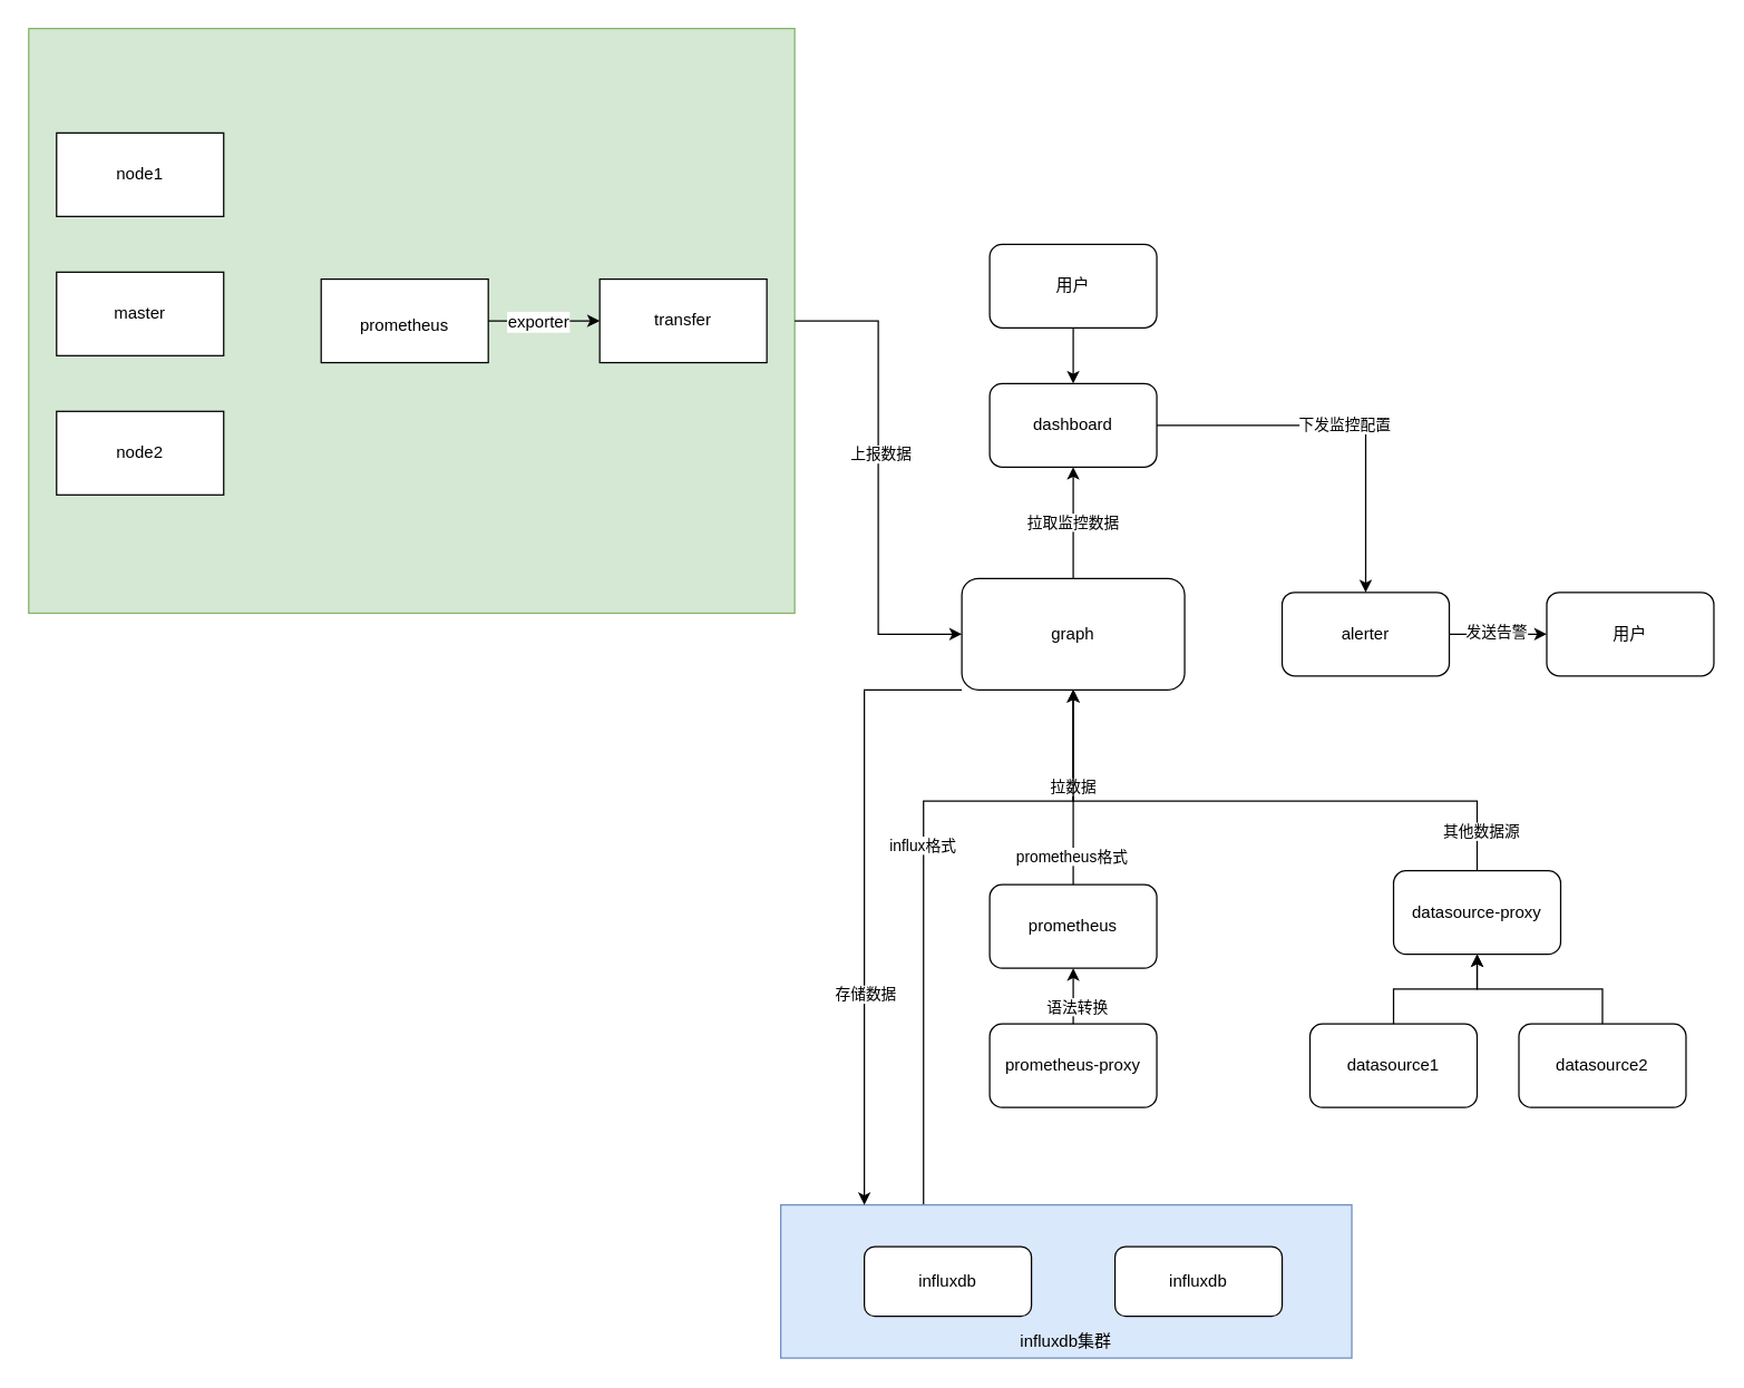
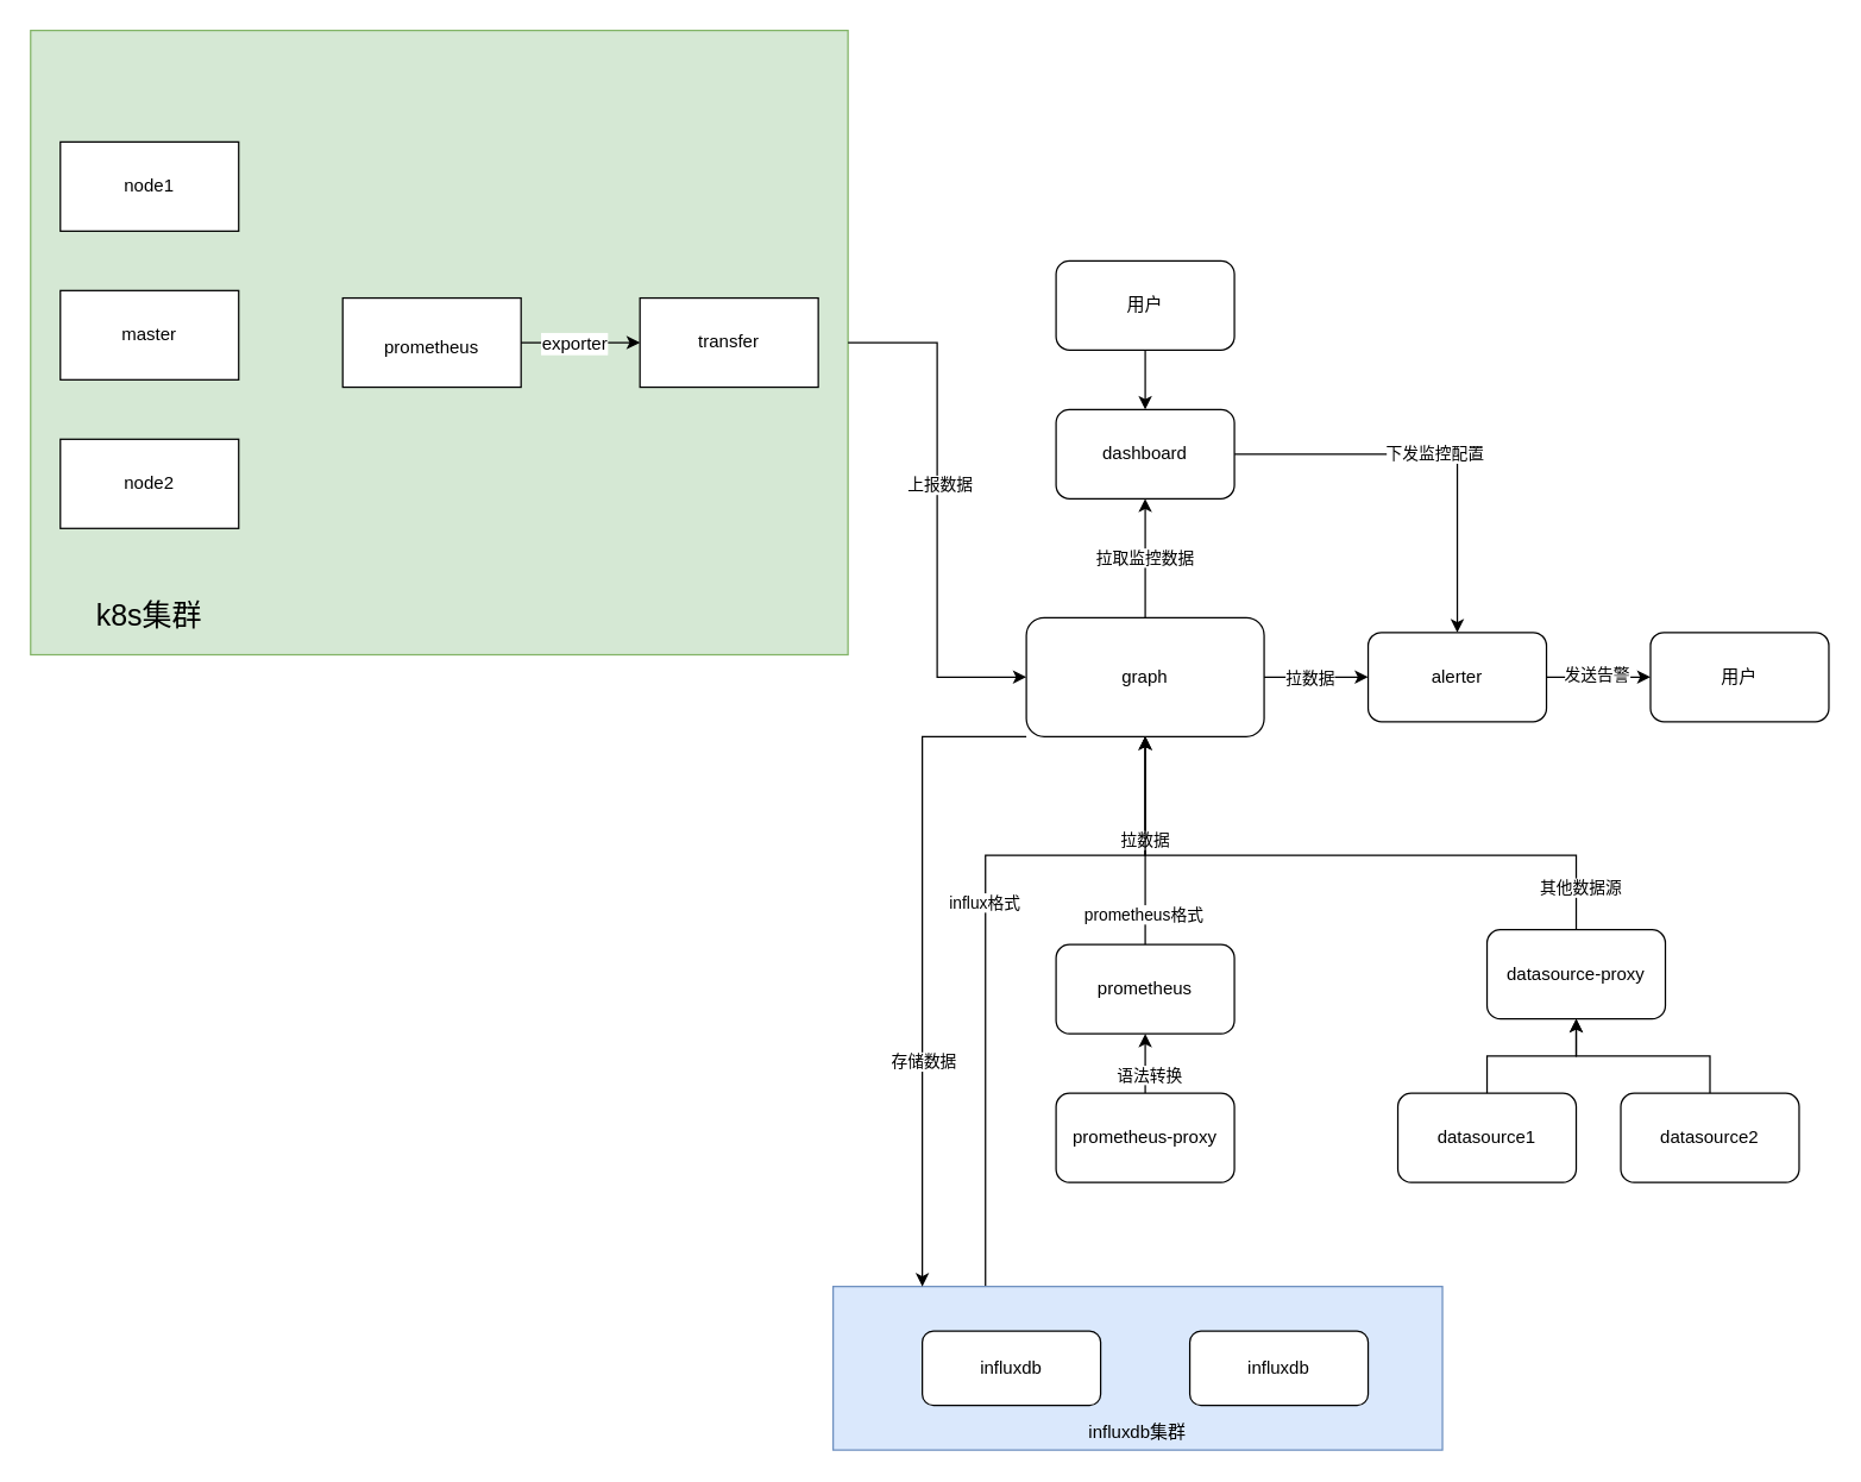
  <mxCell id="0" />
  <mxCell id="1" parent="0" />
  <mxCell id="2" value="" style="group" vertex="1" connectable="0" parent="1"><mxGeometry x="40" width="530" height="360" as="geometry" y="95" /></mxCell>
  <mxCell id="3" value="" style="rounded=0;whiteSpace=wrap;html=1;direction=south;fillColor=#d5e8d4;strokeColor=#82b366;" vertex="1" parent="2"><mxGeometry x="-20" y="-75" width="550" height="420" as="geometry" /></mxCell>
  <mxCell id="4" value="node1" style="rounded=0;whiteSpace=wrap;html=1;" vertex="1" parent="2"><mxGeometry width="120" height="60" as="geometry" /></mxCell>
  <mxCell id="5" value="master" style="rounded=0;whiteSpace=wrap;html=1;" vertex="1" parent="2"><mxGeometry y="100" width="120" height="60" as="geometry" /></mxCell>
  <mxCell id="6" value="node2" style="rounded=0;whiteSpace=wrap;html=1;" vertex="1" parent="2"><mxGeometry y="200" width="120" height="60" as="geometry" /></mxCell>
+ <mxCell id="7" value="&lt;font style=&quot;font-size: 20px;&quot;&gt;k8s集群&lt;/font&gt;" style="text;html=1;strokeColor=none;fillColor=none;align=center;verticalAlign=middle;whiteSpace=wrap;rounded=0;" vertex="1" parent="2"><mxGeometry x="10" y="296" width="100" height="44" as="geometry" /></mxCell>
  <mxCell id="8" value="&lt;font style=&quot;font-size: 12px;&quot;&gt;prometheus&lt;/font&gt;" style="rounded=0;whiteSpace=wrap;html=1;fontSize=20;" vertex="1" parent="2"><mxGeometry x="190" y="105" width="120" height="60" as="geometry" /></mxCell>
  <mxCell id="9" value="transfer" style="rounded=0;whiteSpace=wrap;html=1;" vertex="1" parent="2"><mxGeometry x="390" y="105" width="120" height="60" as="geometry" /></mxCell>
  <mxCell id="10" value="" style="edgeStyle=orthogonalEdgeStyle;rounded=0;orthogonalLoop=1;jettySize=auto;html=1;fontSize=20;" edge="1" parent="2" source="8" target="9"><mxGeometry relative="1" as="geometry" /></mxCell>
  <mxCell id="11" value="exporter" style="edgeLabel;html=1;align=center;verticalAlign=middle;resizable=0;points=[];fontSize=12;" vertex="1" connectable="0" parent="10"><mxGeometry x="-0.114" relative="1" as="geometry"><mxPoint as="offset" /></mxGeometry></mxCell>
  <mxCell id="12" style="edgeStyle=orthogonalEdgeStyle;rounded=0;orthogonalLoop=1;jettySize=auto;html=1;exitX=0.25;exitY=0;exitDx=0;exitDy=0;" edge="1" parent="1" source="14"><mxGeometry relative="1" as="geometry"><mxPoint x="770" y="495" as="targetPoint" /><Array as="points"><mxPoint x="662" y="575" /><mxPoint x="770" y="575" /></Array></mxGeometry></mxCell>
  <mxCell id="13" value="influx格式" style="edgeLabel;html=1;align=center;verticalAlign=middle;resizable=0;points=[];" vertex="1" connectable="0" parent="12"><mxGeometry x="0.083" y="1" relative="1" as="geometry"><mxPoint as="offset" /></mxGeometry></mxCell>
  <mxCell id="14" value="&lt;br&gt;&lt;br&gt;&lt;br&gt;&lt;br&gt;&lt;br&gt;&lt;br&gt;influxdb集群" style="rounded=0;whiteSpace=wrap;html=1;fillColor=#dae8fc;strokeColor=#6c8ebf;" vertex="1" parent="1"><mxGeometry x="560" y="865" width="410" height="110" as="geometry" /></mxCell>
  <mxCell id="15" value="下发监控配置" style="edgeStyle=orthogonalEdgeStyle;rounded=0;orthogonalLoop=1;jettySize=auto;html=1;entryX=0.5;entryY=0;entryDx=0;entryDy=0;" edge="1" parent="1" source="16" target="25"><mxGeometry relative="1" as="geometry" /></mxCell>
  <mxCell id="16" value="dashboard" style="rounded=1;whiteSpace=wrap;html=1;" vertex="1" parent="1"><mxGeometry x="710" y="275" width="120" height="60" as="geometry" /></mxCell>
  <mxCell id="17" value="拉取监控数据" style="edgeStyle=orthogonalEdgeStyle;rounded=0;orthogonalLoop=1;jettySize=auto;html=1;entryX=0.5;entryY=1;entryDx=0;entryDy=0;" edge="1" parent="1" source="22" target="16"><mxGeometry relative="1" as="geometry" /></mxCell>
+ <mxCell id="18" value="" style="edgeStyle=orthogonalEdgeStyle;rounded=0;orthogonalLoop=1;jettySize=auto;html=1;" edge="1" parent="1" source="22" target="25"><mxGeometry relative="1" as="geometry" /></mxCell>
+ <mxCell id="19" value="拉数据" style="edgeLabel;html=1;align=center;verticalAlign=middle;resizable=0;points=[];" vertex="1" connectable="0" parent="18"><mxGeometry x="-0.156" relative="1" as="geometry"><mxPoint as="offset" /></mxGeometry></mxCell>
  <mxCell id="20" style="edgeStyle=orthogonalEdgeStyle;rounded=0;orthogonalLoop=1;jettySize=auto;html=1;exitX=0;exitY=1;exitDx=0;exitDy=0;" edge="1" parent="1" source="22"><mxGeometry relative="1" as="geometry"><mxPoint x="620" y="865" as="targetPoint" /><Array as="points"><mxPoint x="620" y="495" /><mxPoint x="620" y="865" /></Array></mxGeometry></mxCell>
  <mxCell id="21" value="存储数据" style="edgeLabel;html=1;align=center;verticalAlign=middle;resizable=0;points=[];" vertex="1" connectable="0" parent="20"><mxGeometry x="0.311" relative="1" as="geometry"><mxPoint as="offset" /></mxGeometry></mxCell>
  <mxCell id="22" value="graph" style="rounded=1;whiteSpace=wrap;html=1;" vertex="1" parent="1"><mxGeometry x="690" y="415" width="160" height="80" as="geometry" /></mxCell>
  <mxCell id="23" value="" style="edgeStyle=orthogonalEdgeStyle;rounded=0;orthogonalLoop=1;jettySize=auto;html=1;" edge="1" parent="1" source="25" target="42"><mxGeometry relative="1" as="geometry" /></mxCell>
  <mxCell id="24" value="发送告警" style="edgeLabel;html=1;align=center;verticalAlign=middle;resizable=0;points=[];" vertex="1" connectable="0" parent="23"><mxGeometry x="-0.066" y="2" relative="1" as="geometry"><mxPoint as="offset" /></mxGeometry></mxCell>
  <mxCell id="25" value="alerter" style="rounded=1;whiteSpace=wrap;html=1;" vertex="1" parent="1"><mxGeometry x="920" y="425" width="120" height="60" as="geometry" /></mxCell>
  <mxCell id="26" value="拉数据" style="edgeStyle=orthogonalEdgeStyle;rounded=0;orthogonalLoop=1;jettySize=auto;html=1;" edge="1" parent="1" source="28" target="22"><mxGeometry relative="1" as="geometry" /></mxCell>
  <mxCell id="27" value="prometheus格式" style="edgeLabel;html=1;align=center;verticalAlign=middle;resizable=0;points=[];" vertex="1" connectable="0" parent="26"><mxGeometry x="-0.695" y="2" relative="1" as="geometry"><mxPoint as="offset" /></mxGeometry></mxCell>
  <mxCell id="28" value="prometheus" style="rounded=1;whiteSpace=wrap;html=1;" vertex="1" parent="1"><mxGeometry x="710" y="635" width="120" height="60" as="geometry" /></mxCell>
  <mxCell id="29" value="" style="edgeStyle=orthogonalEdgeStyle;rounded=0;orthogonalLoop=1;jettySize=auto;html=1;" edge="1" parent="1" source="31" target="28"><mxGeometry relative="1" as="geometry" /></mxCell>
  <mxCell id="30" value="语法转换" style="edgeLabel;html=1;align=center;verticalAlign=middle;resizable=0;points=[];" vertex="1" connectable="0" parent="29"><mxGeometry x="-0.333" y="-2" relative="1" as="geometry"><mxPoint as="offset" /></mxGeometry></mxCell>
  <mxCell id="31" value="prometheus-proxy" style="rounded=1;whiteSpace=wrap;html=1;" vertex="1" parent="1"><mxGeometry x="710" y="735" width="120" height="60" as="geometry" /></mxCell>
  <mxCell id="32" style="edgeStyle=orthogonalEdgeStyle;rounded=0;orthogonalLoop=1;jettySize=auto;html=1;entryX=0.5;entryY=1;entryDx=0;entryDy=0;" edge="1" parent="1" source="34" target="22"><mxGeometry relative="1" as="geometry"><Array as="points"><mxPoint x="1060" y="575" /><mxPoint x="770" y="575" /></Array></mxGeometry></mxCell>
  <mxCell id="33" value="其他数据源" style="edgeLabel;html=1;align=center;verticalAlign=middle;resizable=0;points=[];" vertex="1" connectable="0" parent="32"><mxGeometry x="-0.861" y="-2" relative="1" as="geometry"><mxPoint as="offset" /></mxGeometry></mxCell>
  <mxCell id="34" value="datasource-proxy" style="rounded=1;whiteSpace=wrap;html=1;" vertex="1" parent="1"><mxGeometry x="1000" y="625" width="120" height="60" as="geometry" /></mxCell>
  <mxCell id="35" style="edgeStyle=orthogonalEdgeStyle;rounded=0;orthogonalLoop=1;jettySize=auto;html=1;entryX=0.5;entryY=1;entryDx=0;entryDy=0;" edge="1" parent="1" source="36" target="34"><mxGeometry relative="1" as="geometry" /></mxCell>
  <mxCell id="36" value="datasource1" style="rounded=1;whiteSpace=wrap;html=1;" vertex="1" parent="1"><mxGeometry x="940" y="735" width="120" height="60" as="geometry" /></mxCell>
  <mxCell id="37" style="edgeStyle=orthogonalEdgeStyle;rounded=0;orthogonalLoop=1;jettySize=auto;html=1;" edge="1" parent="1" source="38" target="34"><mxGeometry relative="1" as="geometry" /></mxCell>
  <mxCell id="38" value="datasource2" style="rounded=1;whiteSpace=wrap;html=1;" vertex="1" parent="1"><mxGeometry x="1090" y="735" width="120" height="60" as="geometry" /></mxCell>
  <mxCell id="39" value="" style="group" vertex="1" connectable="0" parent="1"><mxGeometry x="620" y="895" width="300" height="50" as="geometry" /></mxCell>
  <mxCell id="40" value="influxdb" style="rounded=1;whiteSpace=wrap;html=1;container=0;" vertex="1" parent="39"><mxGeometry width="120" height="50" as="geometry" /></mxCell>
  <mxCell id="41" value="influxdb" style="rounded=1;whiteSpace=wrap;html=1;container=0;" vertex="1" parent="39"><mxGeometry x="180" width="120" height="50" as="geometry" /></mxCell>
  <mxCell id="42" value="用户" style="rounded=1;whiteSpace=wrap;html=1;" vertex="1" parent="1"><mxGeometry x="1110" y="425" width="120" height="60" as="geometry" /></mxCell>
  <mxCell id="43" value="" style="edgeStyle=orthogonalEdgeStyle;rounded=0;orthogonalLoop=1;jettySize=auto;html=1;" edge="1" parent="1" source="44" target="16"><mxGeometry relative="1" as="geometry" /></mxCell>
  <mxCell id="44" value="用户" style="rounded=1;whiteSpace=wrap;html=1;" vertex="1" parent="1"><mxGeometry x="710" y="175" width="120" height="60" as="geometry" /></mxCell>
  <mxCell id="45" style="edgeStyle=orthogonalEdgeStyle;rounded=0;orthogonalLoop=1;jettySize=auto;html=1;entryX=0;entryY=0.5;entryDx=0;entryDy=0;" edge="1" parent="1" source="3" target="22"><mxGeometry relative="1" as="geometry" /></mxCell>
  <mxCell id="46" value="上报数据" style="edgeLabel;html=1;align=center;verticalAlign=middle;resizable=0;points=[];" vertex="1" connectable="0" parent="45"><mxGeometry x="-0.101" y="1" relative="1" as="geometry"><mxPoint as="offset" /></mxGeometry></mxCell>
